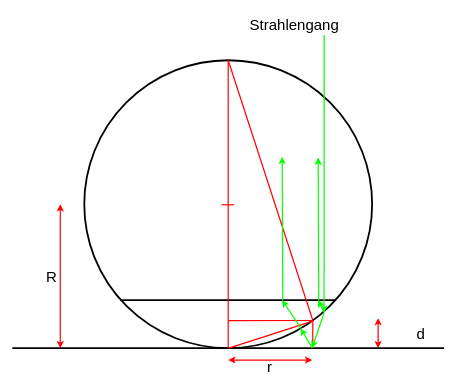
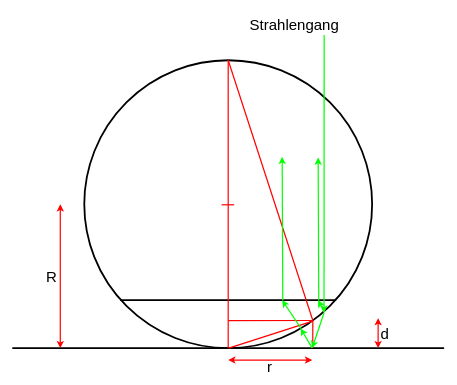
  <mxCell id="0" />
  <mxCell id="1" parent="0" />
  <mxCell id="2" value="" style="ellipse;whiteSpace=wrap;html=1;aspect=fixed;fillColor=none;strokeWidth=3;" vertex="1" parent="1"><mxGeometry x="140" y="100" width="480" height="480" as="geometry" /></mxCell>
  <mxCell id="3" value="" style="endArrow=none;html=1;rounded=0;strokeWidth=3;" edge="1" parent="1"><mxGeometry width="50" height="50" relative="1" as="geometry"><mxPoint y="580" as="sourcePoint" x="20" /><mxPoint x="740" y="580" as="targetPoint" /></mxGeometry></mxCell>
  <mxCell id="4" value="" style="endArrow=none;html=1;rounded=0;strokeWidth=3;" edge="1" parent="1"><mxGeometry width="50" height="50" relative="1" as="geometry"><mxPoint x="200" y="500" as="sourcePoint" /><mxPoint x="560" y="500" as="targetPoint" /></mxGeometry></mxCell>
  <mxCell id="5" value="" style="endArrow=none;html=1;rounded=0;strokeWidth=2;strokeColor=#FF0000;entryX=0.5;entryY=0;entryDx=0;entryDy=0;" edge="1" parent="1" target="2"><mxGeometry width="50" height="50" relative="1" as="geometry"><mxPoint x="380" y="580" as="sourcePoint" /><mxPoint x="460" y="450" as="targetPoint" /></mxGeometry></mxCell>
  <mxCell id="6" value="" style="endArrow=none;html=1;rounded=0;strokeWidth=2;strokeColor=#FF0000;entryX=0.5;entryY=0;entryDx=0;entryDy=0;exitX=0.794;exitY=0.904;exitDx=0;exitDy=0;exitPerimeter=0;" edge="1" parent="1" source="2" target="2"><mxGeometry width="50" height="50" relative="1" as="geometry"><mxPoint x="390" y="590" as="sourcePoint" /><mxPoint x="390" y="110" as="targetPoint" /></mxGeometry></mxCell>
  <mxCell id="7" value="" style="endArrow=none;html=1;rounded=0;strokeWidth=2;strokeColor=#FF0000;entryX=0.794;entryY=0.904;entryDx=0;entryDy=0;entryPerimeter=0;" edge="1" parent="1" target="2"><mxGeometry width="50" height="50" relative="1" as="geometry"><mxPoint x="521" y="580" as="sourcePoint" /><mxPoint x="410" y="270" as="targetPoint" /></mxGeometry></mxCell>
  <mxCell id="8" value="" style="endArrow=none;html=1;rounded=0;strokeWidth=2;strokeColor=#FF0000;entryX=0.794;entryY=0.902;entryDx=0;entryDy=0;entryPerimeter=0;" edge="1" parent="1"><mxGeometry width="50" height="50" relative="1" as="geometry"><mxPoint x="380" y="534" as="sourcePoint" /><mxPoint x="521.12" y="533.96" as="targetPoint" /></mxGeometry></mxCell>
  <mxCell id="9" value="" style="endArrow=none;html=1;rounded=0;strokeWidth=2;strokeColor=#FF0000;" edge="1" parent="1"><mxGeometry width="50" height="50" relative="1" as="geometry"><mxPoint x="381" y="580" as="sourcePoint" /><mxPoint x="521" y="535" as="targetPoint" /></mxGeometry></mxCell>
  <mxCell id="10" value="" style="endArrow=none;html=1;rounded=0;strokeColor=#FF0000;strokeWidth=2;" edge="1" parent="1"><mxGeometry width="50" height="50" relative="1" as="geometry"><mxPoint x="369" y="341" as="sourcePoint" /><mxPoint x="390" y="341" as="targetPoint" /></mxGeometry></mxCell>
  <mxCell id="11" value="" style="endArrow=classic;startArrow=classic;html=1;rounded=0;strokeColor=#FF0000;strokeWidth=2;" edge="1" parent="1"><mxGeometry width="50" height="50" relative="1" as="geometry"><mxPoint x="630" y="580" as="sourcePoint" /><mxPoint x="630" y="530" as="targetPoint" /></mxGeometry></mxCell>
  <mxCell id="12" value="" style="endArrow=classic;startArrow=classic;html=1;rounded=0;strokeColor=#FF0000;strokeWidth=2;" edge="1" parent="1"><mxGeometry width="50" height="50" relative="1" as="geometry"><mxPoint x="100" y="580" as="sourcePoint" /><mxPoint x="100" y="340" as="targetPoint" /></mxGeometry></mxCell>
  <mxCell id="13" value="" style="endArrow=classic;startArrow=classic;html=1;rounded=0;strokeColor=#FF0000;strokeWidth=2;" edge="1" parent="1"><mxGeometry width="50" height="50" relative="1" as="geometry"><mxPoint x="380" y="600" as="sourcePoint" /><mxPoint x="520" y="600" as="targetPoint" /></mxGeometry></mxCell>
  <mxCell id="14" value="&lt;font style=&quot;font-size: 25px&quot;&gt;R&lt;/font&gt;" style="text;html=1;resizable=0;autosize=1;align=center;verticalAlign=middle;points=[];fillColor=none;strokeColor=none;rounded=0;" vertex="1" parent="1"><mxGeometry x="70" y="450" width="30" height="20" as="geometry" /></mxCell>
  <mxCell id="15" value="&lt;font style=&quot;font-size: 25px&quot;&gt;r&lt;/font&gt;" style="text;html=1;resizable=0;autosize=1;align=center;verticalAlign=middle;points=[];fillColor=none;strokeColor=none;rounded=0;" vertex="1" parent="1"><mxGeometry x="439" y="600" width="20" height="20" as="geometry" /></mxCell>
- <mxCell id="16" value="&lt;font style=&quot;font-size: 25px&quot;&gt;d&lt;/font&gt;" style="text;html=1;resizable=0;autosize=1;align=center;verticalAlign=middle;points=[];fillColor=none;strokeColor=none;rounded=0;" vertex="1" parent="1"><mxGeometry x="686" y="546" width="30" height="20" as="geometry" /></mxCell>
+ <mxCell id="16" value="&lt;font style=&quot;font-size: 25px&quot;&gt;d&lt;/font&gt;" style="text;html=1;resizable=0;autosize=1;align=center;verticalAlign=middle;points=[];fillColor=none;strokeColor=none;rounded=0;" vertex="1" parent="1"><mxGeometry x="626" y="546" width="30" height="20" as="geometry" /></mxCell>
  <mxCell id="17" value="" style="endArrow=classic;html=1;rounded=0;fontSize=25;strokeColor=#00FF00;strokeWidth=2;entryX=0.833;entryY=0.881;entryDx=0;entryDy=0;entryPerimeter=0;" edge="1" parent="1"><mxGeometry width="50" height="50" relative="1" as="geometry"><mxPoint x="540" y="58" as="sourcePoint" /><mxPoint x="539.84" y="520.88" as="targetPoint" /></mxGeometry></mxCell>
  <mxCell id="18" value="" style="endArrow=classic;html=1;rounded=0;fontSize=25;strokeColor=#00FF00;strokeWidth=2;exitX=0.831;exitY=0.875;exitDx=0;exitDy=0;exitPerimeter=0;" edge="1" parent="1"><mxGeometry width="50" height="50" relative="1" as="geometry"><mxPoint x="539.88" y="521" as="sourcePoint" /><mxPoint x="520" y="580" as="targetPoint" /></mxGeometry></mxCell>
  <mxCell id="19" value="" style="endArrow=classic;html=1;rounded=0;fontSize=25;strokeColor=#00FF00;strokeWidth=2;" edge="1" parent="1" target="2"><mxGeometry width="50" height="50" relative="1" as="geometry"><mxPoint x="520" y="580" as="sourcePoint" /><mxPoint x="530" y="590" as="targetPoint" /></mxGeometry></mxCell>
  <mxCell id="20" value="" style="endArrow=classic;html=1;rounded=0;fontSize=25;strokeColor=#00FF00;strokeWidth=2;" edge="1" parent="1"><mxGeometry width="50" height="50" relative="1" as="geometry"><mxPoint x="540" y="520" as="sourcePoint" /><mxPoint x="530" y="500" as="targetPoint" /></mxGeometry></mxCell>
  <mxCell id="21" value="" style="endArrow=classic;html=1;rounded=0;fontSize=25;strokeColor=#00FF00;strokeWidth=2;" edge="1" parent="1"><mxGeometry width="50" height="50" relative="1" as="geometry"><mxPoint x="502" y="548" as="sourcePoint" /><mxPoint x="470" y="500" as="targetPoint" /></mxGeometry></mxCell>
  <mxCell id="22" value="" style="endArrow=classic;html=1;rounded=0;fontSize=25;strokeColor=#00FF00;strokeWidth=2;" edge="1" parent="1"><mxGeometry width="50" height="50" relative="1" as="geometry"><mxPoint x="471" y="500" as="sourcePoint" /><mxPoint x="470" y="261" as="targetPoint" /></mxGeometry></mxCell>
  <mxCell id="23" value="" style="endArrow=classic;html=1;rounded=0;fontSize=25;strokeColor=#00FF00;strokeWidth=2;" edge="1" parent="1"><mxGeometry width="50" height="50" relative="1" as="geometry"><mxPoint x="531" y="501" as="sourcePoint" /><mxPoint x="530" y="262" as="targetPoint" /></mxGeometry></mxCell>
  <mxCell id="24" value="Strahlengang" style="text;html=1;resizable=0;autosize=1;align=center;verticalAlign=middle;points=[];fillColor=none;strokeColor=none;rounded=0;fontSize=25;" vertex="1" parent="1"><mxGeometry x="410" y="20" width="160" height="40" as="geometry" /></mxCell>
